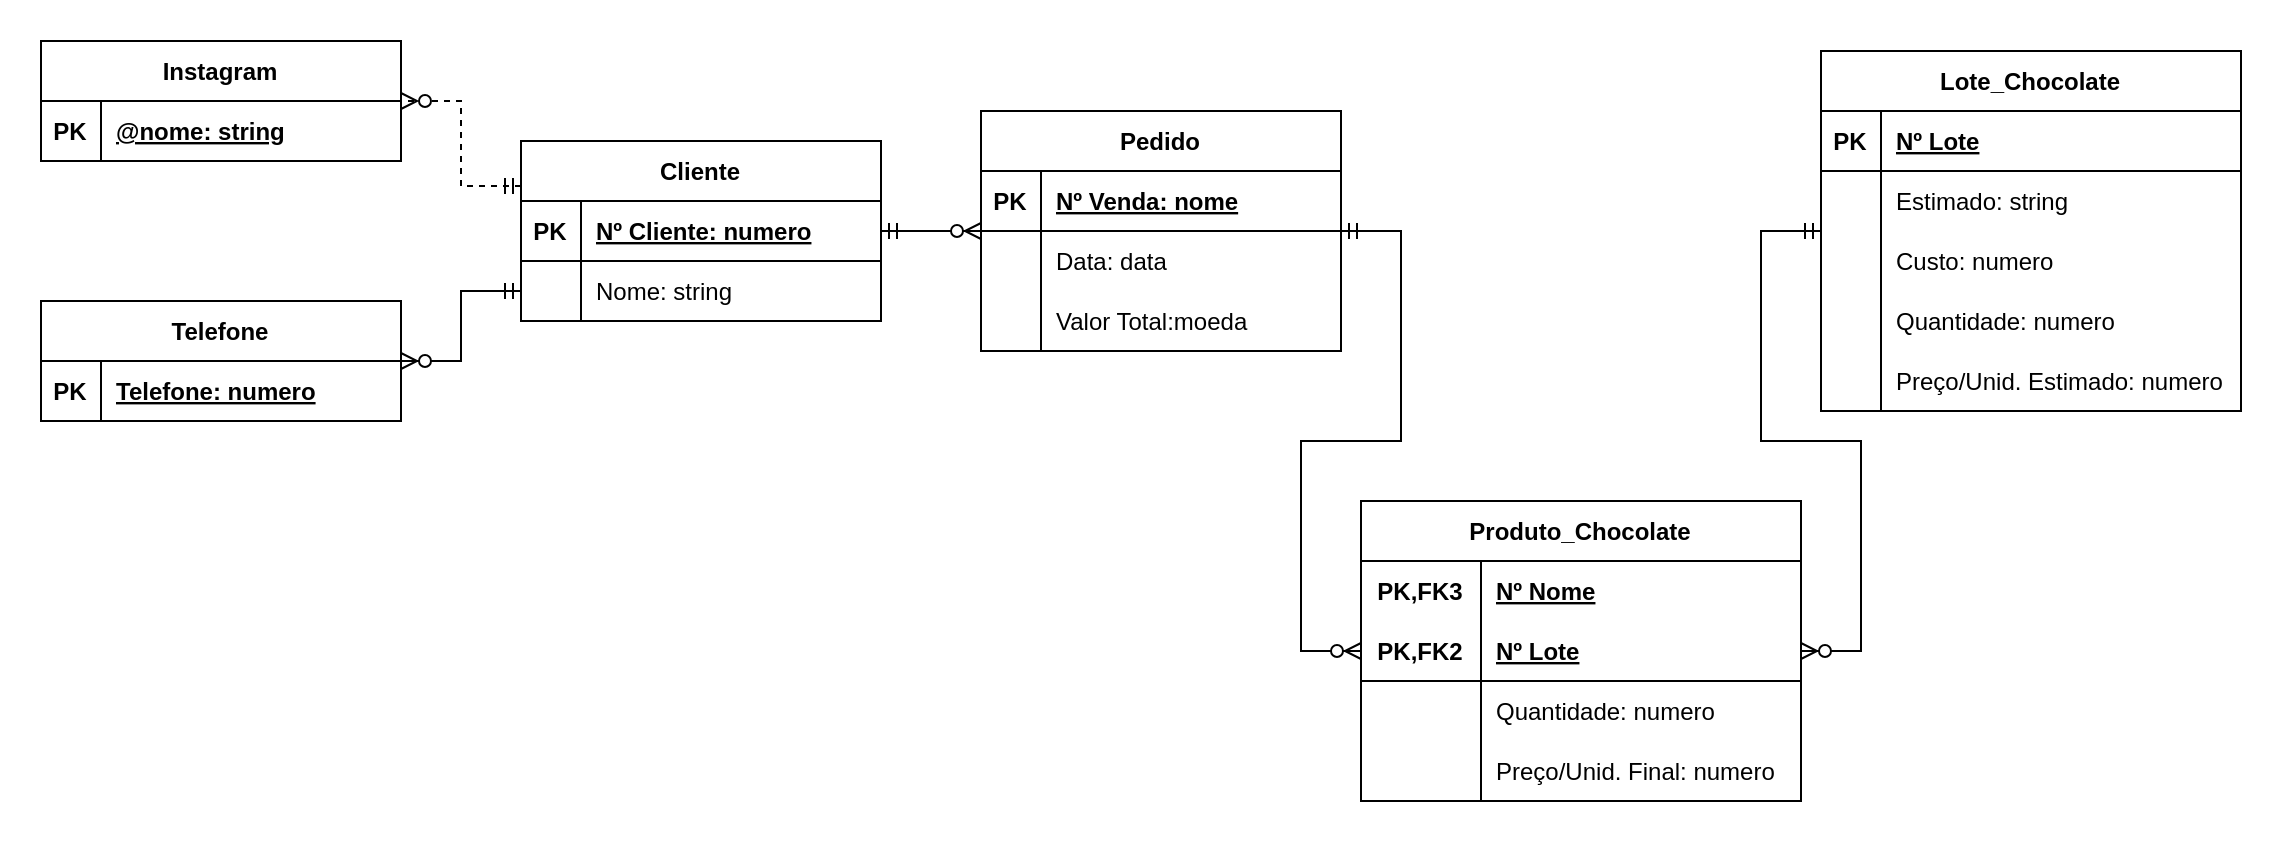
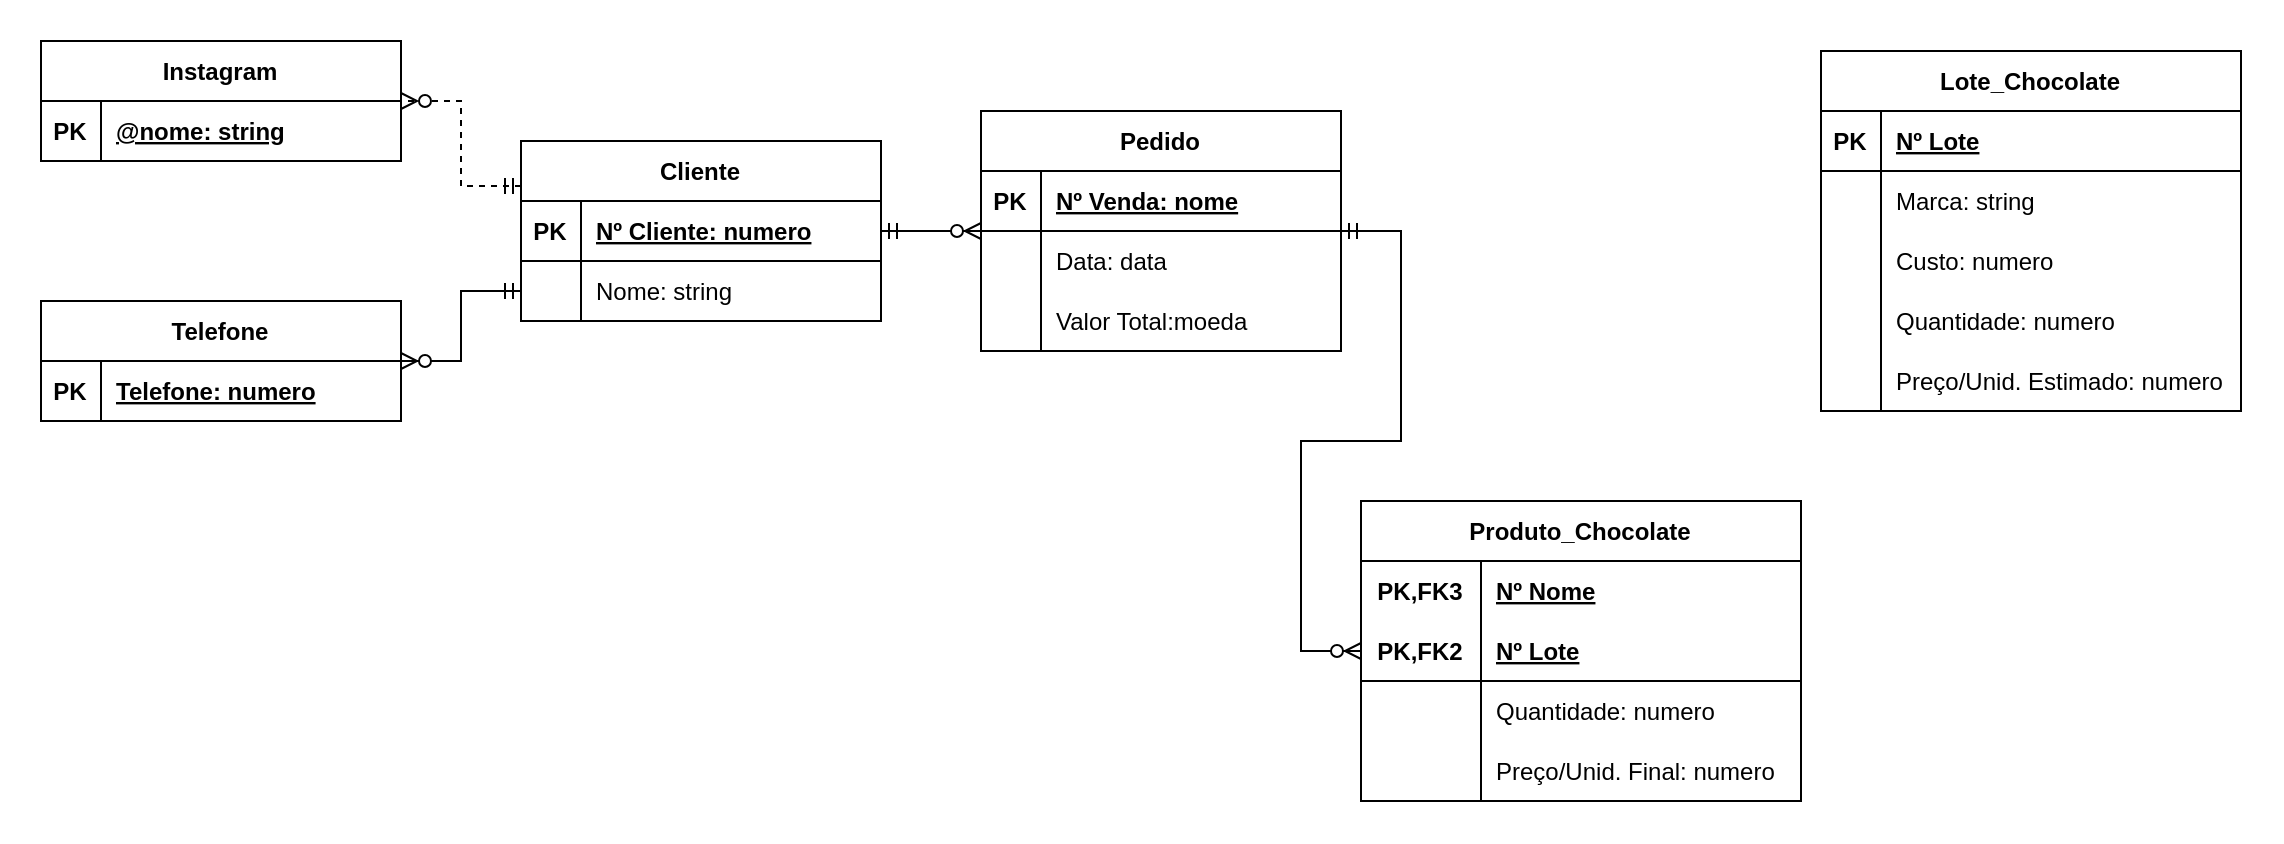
  <mxCell id="0" />
  <mxCell id="1" parent="0" />
  <mxCell id="2" value="Cliente" style="shape=table;startSize=30;container=1;collapsible=1;childLayout=tableLayout;fixedRows=1;rowLines=0;fontStyle=1;align=center;resizeLast=1;" vertex="1" parent="1"><mxGeometry x="260" y="70" width="180" height="90" as="geometry" /></mxCell>
  <mxCell id="3" value="" style="shape=tableRow;horizontal=0;startSize=0;swimlaneHead=0;swimlaneBody=0;fillColor=none;collapsible=0;dropTarget=0;points=[[0,0.5],[1,0.5]];portConstraint=eastwest;top=0;left=0;right=0;bottom=1;" vertex="1" parent="2"><mxGeometry y="30" width="180" height="30" as="geometry" /></mxCell>
  <mxCell id="4" value="PK" style="shape=partialRectangle;connectable=0;fillColor=none;top=0;left=0;bottom=0;right=0;fontStyle=1;overflow=hidden;" vertex="1" parent="3"><mxGeometry width="30" height="30" as="geometry"><mxRectangle width="30" height="30" as="alternateBounds" /></mxGeometry></mxCell>
  <mxCell id="5" value="Nº Cliente: numero" style="shape=partialRectangle;connectable=0;fillColor=none;top=0;left=0;bottom=0;right=0;align=left;spacingLeft=6;fontStyle=5;overflow=hidden;" vertex="1" parent="3"><mxGeometry x="30" width="150" height="30" as="geometry"><mxRectangle width="150" height="30" as="alternateBounds" /></mxGeometry></mxCell>
  <mxCell id="6" value="" style="shape=tableRow;horizontal=0;startSize=0;swimlaneHead=0;swimlaneBody=0;fillColor=none;collapsible=0;dropTarget=0;points=[[0,0.5],[1,0.5]];portConstraint=eastwest;top=0;left=0;right=0;bottom=0;" vertex="1" parent="2"><mxGeometry y="60" width="180" height="30" as="geometry" /></mxCell>
  <mxCell id="7" value="" style="shape=partialRectangle;connectable=0;fillColor=none;top=0;left=0;bottom=0;right=0;editable=1;overflow=hidden;" vertex="1" parent="6"><mxGeometry width="30" height="30" as="geometry"><mxRectangle width="30" height="30" as="alternateBounds" /></mxGeometry></mxCell>
  <mxCell id="8" value="Nome: string" style="shape=partialRectangle;connectable=0;fillColor=none;top=0;left=0;bottom=0;right=0;align=left;spacingLeft=6;overflow=hidden;" vertex="1" parent="6"><mxGeometry x="30" width="150" height="30" as="geometry"><mxRectangle width="150" height="30" as="alternateBounds" /></mxGeometry></mxCell>
  <mxCell id="9" value="Instagram" style="shape=table;startSize=30;container=1;collapsible=1;childLayout=tableLayout;fixedRows=1;rowLines=0;fontStyle=1;align=center;resizeLast=1;" vertex="1" parent="1"><mxGeometry x="20" y="20" width="180" height="60" as="geometry" /></mxCell>
  <mxCell id="10" value="" style="shape=tableRow;horizontal=0;startSize=0;swimlaneHead=0;swimlaneBody=0;fillColor=none;collapsible=0;dropTarget=0;points=[[0,0.5],[1,0.5]];portConstraint=eastwest;top=0;left=0;right=0;bottom=1;" vertex="1" parent="9"><mxGeometry y="30" width="180" height="30" as="geometry" /></mxCell>
  <mxCell id="11" value="PK" style="shape=partialRectangle;connectable=0;fillColor=none;top=0;left=0;bottom=0;right=0;fontStyle=1;overflow=hidden;" vertex="1" parent="10"><mxGeometry width="30" height="30" as="geometry"><mxRectangle width="30" height="30" as="alternateBounds" /></mxGeometry></mxCell>
  <mxCell id="12" value="@nome: string" style="shape=partialRectangle;connectable=0;fillColor=none;top=0;left=0;bottom=0;right=0;align=left;spacingLeft=6;fontStyle=5;overflow=hidden;" vertex="1" parent="10"><mxGeometry x="30" width="150" height="30" as="geometry"><mxRectangle width="150" height="30" as="alternateBounds" /></mxGeometry></mxCell>
  <mxCell id="13" value="Telefone" style="shape=table;startSize=30;container=1;collapsible=1;childLayout=tableLayout;fixedRows=1;rowLines=0;fontStyle=1;align=center;resizeLast=1;" vertex="1" parent="1"><mxGeometry x="20" y="150" width="180" height="60" as="geometry" /></mxCell>
  <mxCell id="14" value="" style="shape=tableRow;horizontal=0;startSize=0;swimlaneHead=0;swimlaneBody=0;fillColor=none;collapsible=0;dropTarget=0;points=[[0,0.5],[1,0.5]];portConstraint=eastwest;top=0;left=0;right=0;bottom=1;" vertex="1" parent="13"><mxGeometry y="30" width="180" height="30" as="geometry" /></mxCell>
  <mxCell id="15" value="PK" style="shape=partialRectangle;connectable=0;fillColor=none;top=0;left=0;bottom=0;right=0;fontStyle=1;overflow=hidden;" vertex="1" parent="14"><mxGeometry width="30" height="30" as="geometry"><mxRectangle width="30" height="30" as="alternateBounds" /></mxGeometry></mxCell>
  <mxCell id="16" value="Telefone: numero" style="shape=partialRectangle;connectable=0;fillColor=none;top=0;left=0;bottom=0;right=0;align=left;spacingLeft=6;fontStyle=5;overflow=hidden;" vertex="1" parent="14"><mxGeometry x="30" width="150" height="30" as="geometry"><mxRectangle width="150" height="30" as="alternateBounds" /></mxGeometry></mxCell>
  <mxCell id="17" value="Pedido" style="shape=table;startSize=30;container=1;collapsible=1;childLayout=tableLayout;fixedRows=1;rowLines=0;fontStyle=1;align=center;resizeLast=1;" vertex="1" parent="1"><mxGeometry x="490" y="55" width="180" height="120" as="geometry" /></mxCell>
  <mxCell id="18" value="" style="shape=tableRow;horizontal=0;startSize=0;swimlaneHead=0;swimlaneBody=0;fillColor=none;collapsible=0;dropTarget=0;points=[[0,0.5],[1,0.5]];portConstraint=eastwest;top=0;left=0;right=0;bottom=1;" vertex="1" parent="17"><mxGeometry y="30" width="180" height="30" as="geometry" /></mxCell>
  <mxCell id="19" value="PK" style="shape=partialRectangle;connectable=0;fillColor=none;top=0;left=0;bottom=0;right=0;fontStyle=1;overflow=hidden;" vertex="1" parent="18"><mxGeometry width="30" height="30" as="geometry"><mxRectangle width="30" height="30" as="alternateBounds" /></mxGeometry></mxCell>
  <mxCell id="20" value="Nº Venda: nome" style="shape=partialRectangle;connectable=0;fillColor=none;top=0;left=0;bottom=0;right=0;align=left;spacingLeft=6;fontStyle=5;overflow=hidden;" vertex="1" parent="18"><mxGeometry x="30" width="150" height="30" as="geometry"><mxRectangle width="150" height="30" as="alternateBounds" /></mxGeometry></mxCell>
  <mxCell id="21" value="" style="shape=tableRow;horizontal=0;startSize=0;swimlaneHead=0;swimlaneBody=0;fillColor=none;collapsible=0;dropTarget=0;points=[[0,0.5],[1,0.5]];portConstraint=eastwest;top=0;left=0;right=0;bottom=0;" vertex="1" parent="17"><mxGeometry y="60" width="180" height="30" as="geometry" /></mxCell>
  <mxCell id="22" value="" style="shape=partialRectangle;connectable=0;fillColor=none;top=0;left=0;bottom=0;right=0;editable=1;overflow=hidden;" vertex="1" parent="21"><mxGeometry width="30" height="30" as="geometry"><mxRectangle width="30" height="30" as="alternateBounds" /></mxGeometry></mxCell>
  <mxCell id="23" value="Data: data" style="shape=partialRectangle;connectable=0;fillColor=none;top=0;left=0;bottom=0;right=0;align=left;spacingLeft=6;overflow=hidden;" vertex="1" parent="21"><mxGeometry x="30" width="150" height="30" as="geometry"><mxRectangle width="150" height="30" as="alternateBounds" /></mxGeometry></mxCell>
  <mxCell id="24" value="" style="shape=tableRow;horizontal=0;startSize=0;swimlaneHead=0;swimlaneBody=0;fillColor=none;collapsible=0;dropTarget=0;points=[[0,0.5],[1,0.5]];portConstraint=eastwest;top=0;left=0;right=0;bottom=0;" vertex="1" parent="17"><mxGeometry y="90" width="180" height="30" as="geometry" /></mxCell>
  <mxCell id="25" value="" style="shape=partialRectangle;connectable=0;fillColor=none;top=0;left=0;bottom=0;right=0;editable=1;overflow=hidden;" vertex="1" parent="24"><mxGeometry width="30" height="30" as="geometry"><mxRectangle width="30" height="30" as="alternateBounds" /></mxGeometry></mxCell>
  <mxCell id="26" value="Valor Total:moeda" style="shape=partialRectangle;connectable=0;fillColor=none;top=0;left=0;bottom=0;right=0;align=left;spacingLeft=6;overflow=hidden;" vertex="1" parent="24"><mxGeometry x="30" width="150" height="30" as="geometry"><mxRectangle width="150" height="30" as="alternateBounds" /></mxGeometry></mxCell>
  <mxCell id="27" value="Produto_Chocolate" style="shape=table;startSize=30;container=1;collapsible=1;childLayout=tableLayout;fixedRows=1;rowLines=0;fontStyle=1;align=center;resizeLast=1;" vertex="1" parent="1"><mxGeometry x="680" y="250" width="220" height="150" as="geometry" /></mxCell>
  <mxCell id="28" value="" style="shape=tableRow;horizontal=0;startSize=0;swimlaneHead=0;swimlaneBody=0;fillColor=none;collapsible=0;dropTarget=0;points=[[0,0.5],[1,0.5]];portConstraint=eastwest;top=0;left=0;right=0;bottom=0;" vertex="1" parent="27"><mxGeometry y="30" width="220" height="30" as="geometry" /></mxCell>
  <mxCell id="29" value="PK,FK3" style="shape=partialRectangle;connectable=0;fillColor=none;top=0;left=0;bottom=0;right=0;fontStyle=1;overflow=hidden;" vertex="1" parent="28"><mxGeometry width="60" height="30" as="geometry"><mxRectangle width="60" height="30" as="alternateBounds" /></mxGeometry></mxCell>
  <mxCell id="30" value="Nº Nome" style="shape=partialRectangle;connectable=0;fillColor=none;top=0;left=0;bottom=0;right=0;align=left;spacingLeft=6;fontStyle=5;overflow=hidden;" vertex="1" parent="28"><mxGeometry x="60" width="160" height="30" as="geometry"><mxRectangle width="160" height="30" as="alternateBounds" /></mxGeometry></mxCell>
  <mxCell id="31" value="" style="shape=tableRow;horizontal=0;startSize=0;swimlaneHead=0;swimlaneBody=0;fillColor=none;collapsible=0;dropTarget=0;points=[[0,0.5],[1,0.5]];portConstraint=eastwest;top=0;left=0;right=0;bottom=1;" vertex="1" parent="27"><mxGeometry y="60" width="220" height="30" as="geometry" /></mxCell>
  <mxCell id="32" value="PK,FK2" style="shape=partialRectangle;connectable=0;fillColor=none;top=0;left=0;bottom=0;right=0;fontStyle=1;overflow=hidden;" vertex="1" parent="31"><mxGeometry width="60" height="30" as="geometry"><mxRectangle width="60" height="30" as="alternateBounds" /></mxGeometry></mxCell>
  <mxCell id="33" value="Nº Lote" style="shape=partialRectangle;connectable=0;fillColor=none;top=0;left=0;bottom=0;right=0;align=left;spacingLeft=6;fontStyle=5;overflow=hidden;" vertex="1" parent="31"><mxGeometry x="60" width="160" height="30" as="geometry"><mxRectangle width="160" height="30" as="alternateBounds" /></mxGeometry></mxCell>
  <mxCell id="34" value="" style="shape=tableRow;horizontal=0;startSize=0;swimlaneHead=0;swimlaneBody=0;fillColor=none;collapsible=0;dropTarget=0;points=[[0,0.5],[1,0.5]];portConstraint=eastwest;top=0;left=0;right=0;bottom=0;" vertex="1" parent="27"><mxGeometry y="90" width="220" height="30" as="geometry" /></mxCell>
  <mxCell id="35" value="" style="shape=partialRectangle;connectable=0;fillColor=none;top=0;left=0;bottom=0;right=0;editable=1;overflow=hidden;" vertex="1" parent="34"><mxGeometry width="60" height="30" as="geometry"><mxRectangle width="60" height="30" as="alternateBounds" /></mxGeometry></mxCell>
  <mxCell id="36" value="Quantidade: numero" style="shape=partialRectangle;connectable=0;fillColor=none;top=0;left=0;bottom=0;right=0;align=left;spacingLeft=6;overflow=hidden;" vertex="1" parent="34"><mxGeometry x="60" width="160" height="30" as="geometry"><mxRectangle width="160" height="30" as="alternateBounds" /></mxGeometry></mxCell>
  <mxCell id="37" value="" style="shape=tableRow;horizontal=0;startSize=0;swimlaneHead=0;swimlaneBody=0;fillColor=none;collapsible=0;dropTarget=0;points=[[0,0.5],[1,0.5]];portConstraint=eastwest;top=0;left=0;right=0;bottom=0;" vertex="1" parent="27"><mxGeometry y="120" width="220" height="30" as="geometry" /></mxCell>
  <mxCell id="38" value="" style="shape=partialRectangle;connectable=0;fillColor=none;top=0;left=0;bottom=0;right=0;editable=1;overflow=hidden;" vertex="1" parent="37"><mxGeometry width="60" height="30" as="geometry"><mxRectangle width="60" height="30" as="alternateBounds" /></mxGeometry></mxCell>
  <mxCell id="39" value="Preço/Unid. Final: numero" style="shape=partialRectangle;connectable=0;fillColor=none;top=0;left=0;bottom=0;right=0;align=left;spacingLeft=6;overflow=hidden;" vertex="1" parent="37"><mxGeometry x="60" width="160" height="30" as="geometry"><mxRectangle width="160" height="30" as="alternateBounds" /></mxGeometry></mxCell>
  <mxCell id="40" value="Lote_Chocolate" style="shape=table;startSize=30;container=1;collapsible=1;childLayout=tableLayout;fixedRows=1;rowLines=0;fontStyle=1;align=center;resizeLast=1;" vertex="1" parent="1"><mxGeometry x="910" y="25" width="210" height="180" as="geometry" /></mxCell>
  <mxCell id="41" value="" style="shape=tableRow;horizontal=0;startSize=0;swimlaneHead=0;swimlaneBody=0;fillColor=none;collapsible=0;dropTarget=0;points=[[0,0.5],[1,0.5]];portConstraint=eastwest;top=0;left=0;right=0;bottom=1;" vertex="1" parent="40"><mxGeometry y="30" width="210" height="30" as="geometry" /></mxCell>
  <mxCell id="42" value="PK" style="shape=partialRectangle;connectable=0;fillColor=none;top=0;left=0;bottom=0;right=0;fontStyle=1;overflow=hidden;" vertex="1" parent="41"><mxGeometry width="30" height="30" as="geometry"><mxRectangle width="30" height="30" as="alternateBounds" /></mxGeometry></mxCell>
  <mxCell id="43" value="Nº Lote" style="shape=partialRectangle;connectable=0;fillColor=none;top=0;left=0;bottom=0;right=0;align=left;spacingLeft=6;fontStyle=5;overflow=hidden;" vertex="1" parent="41"><mxGeometry x="30" width="180" height="30" as="geometry"><mxRectangle width="180" height="30" as="alternateBounds" /></mxGeometry></mxCell>
  <mxCell id="44" value="" style="shape=tableRow;horizontal=0;startSize=0;swimlaneHead=0;swimlaneBody=0;fillColor=none;collapsible=0;dropTarget=0;points=[[0,0.5],[1,0.5]];portConstraint=eastwest;top=0;left=0;right=0;bottom=0;" vertex="1" parent="40"><mxGeometry y="60" width="210" height="30" as="geometry" /></mxCell>
  <mxCell id="45" value="" style="shape=partialRectangle;connectable=0;fillColor=none;top=0;left=0;bottom=0;right=0;editable=1;overflow=hidden;" vertex="1" parent="44"><mxGeometry width="30" height="30" as="geometry"><mxRectangle width="30" height="30" as="alternateBounds" /></mxGeometry></mxCell>
- <mxCell id="46" value="Estimado: string" style="shape=partialRectangle;connectable=0;fillColor=none;top=0;left=0;bottom=0;right=0;align=left;spacingLeft=6;overflow=hidden;" vertex="1" parent="44"><mxGeometry x="30" width="180" height="30" as="geometry"><mxRectangle width="180" height="30" as="alternateBounds" /></mxGeometry></mxCell>
+ <mxCell id="46" value="Marca: string" style="shape=partialRectangle;connectable=0;fillColor=none;top=0;left=0;bottom=0;right=0;align=left;spacingLeft=6;overflow=hidden;" vertex="1" parent="44"><mxGeometry x="30" width="180" height="30" as="geometry"><mxRectangle width="180" height="30" as="alternateBounds" /></mxGeometry></mxCell>
  <mxCell id="47" value="" style="shape=tableRow;horizontal=0;startSize=0;swimlaneHead=0;swimlaneBody=0;fillColor=none;collapsible=0;dropTarget=0;points=[[0,0.5],[1,0.5]];portConstraint=eastwest;top=0;left=0;right=0;bottom=0;" vertex="1" parent="40"><mxGeometry y="90" width="210" height="30" as="geometry" /></mxCell>
  <mxCell id="48" value="" style="shape=partialRectangle;connectable=0;fillColor=none;top=0;left=0;bottom=0;right=0;editable=1;overflow=hidden;" vertex="1" parent="47"><mxGeometry width="30" height="30" as="geometry"><mxRectangle width="30" height="30" as="alternateBounds" /></mxGeometry></mxCell>
  <mxCell id="49" value="Custo: numero" style="shape=partialRectangle;connectable=0;fillColor=none;top=0;left=0;bottom=0;right=0;align=left;spacingLeft=6;overflow=hidden;" vertex="1" parent="47"><mxGeometry x="30" width="180" height="30" as="geometry"><mxRectangle width="180" height="30" as="alternateBounds" /></mxGeometry></mxCell>
  <mxCell id="50" value="" style="shape=tableRow;horizontal=0;startSize=0;swimlaneHead=0;swimlaneBody=0;fillColor=none;collapsible=0;dropTarget=0;points=[[0,0.5],[1,0.5]];portConstraint=eastwest;top=0;left=0;right=0;bottom=0;" vertex="1" parent="40"><mxGeometry y="120" width="210" height="30" as="geometry" /></mxCell>
  <mxCell id="51" value="" style="shape=partialRectangle;connectable=0;fillColor=none;top=0;left=0;bottom=0;right=0;editable=1;overflow=hidden;" vertex="1" parent="50"><mxGeometry width="30" height="30" as="geometry"><mxRectangle width="30" height="30" as="alternateBounds" /></mxGeometry></mxCell>
  <mxCell id="52" value="Quantidade: numero" style="shape=partialRectangle;connectable=0;fillColor=none;top=0;left=0;bottom=0;right=0;align=left;spacingLeft=6;overflow=hidden;" vertex="1" parent="50"><mxGeometry x="30" width="180" height="30" as="geometry"><mxRectangle width="180" height="30" as="alternateBounds" /></mxGeometry></mxCell>
  <mxCell id="53" value="" style="shape=tableRow;horizontal=0;startSize=0;swimlaneHead=0;swimlaneBody=0;fillColor=none;collapsible=0;dropTarget=0;points=[[0,0.5],[1,0.5]];portConstraint=eastwest;top=0;left=0;right=0;bottom=0;" vertex="1" parent="40"><mxGeometry y="150" width="210" height="30" as="geometry" /></mxCell>
  <mxCell id="54" value="" style="shape=partialRectangle;connectable=0;fillColor=none;top=0;left=0;bottom=0;right=0;editable=1;overflow=hidden;" vertex="1" parent="53"><mxGeometry width="30" height="30" as="geometry"><mxRectangle width="30" height="30" as="alternateBounds" /></mxGeometry></mxCell>
  <mxCell id="55" value="Preço/Unid. Estimado: numero" style="shape=partialRectangle;connectable=0;fillColor=none;top=0;left=0;bottom=0;right=0;align=left;spacingLeft=6;overflow=hidden;" vertex="1" parent="53"><mxGeometry x="30" width="180" height="30" as="geometry"><mxRectangle width="180" height="30" as="alternateBounds" /></mxGeometry></mxCell>
- <mxCell id="56" value="" style="edgeStyle=entityRelationEdgeStyle;fontSize=12;html=1;endArrow=ERzeroToMany;startArrow=ERmandOne;rounded=0;" edge="1" parent="1" source="40" target="27"><mxGeometry width="100" height="100" relative="1" as="geometry"><mxPoint x="60" y="410" as="sourcePoint" /><mxPoint x="160" y="310" as="targetPoint" /></mxGeometry></mxCell>
  <mxCell id="57" value="" style="edgeStyle=entityRelationEdgeStyle;fontSize=12;html=1;endArrow=ERzeroToMany;startArrow=ERmandOne;rounded=0;exitX=0;exitY=0.25;exitDx=0;exitDy=0;dashed=1;" edge="1" parent="1" source="2" target="9"><mxGeometry width="100" height="100" relative="1" as="geometry"><mxPoint x="230" y="110" as="sourcePoint" /><mxPoint x="240" y="320" as="targetPoint" /></mxGeometry></mxCell>
  <mxCell id="58" value="" style="edgeStyle=entityRelationEdgeStyle;fontSize=12;html=1;endArrow=ERzeroToMany;startArrow=ERmandOne;rounded=0;exitX=0;exitY=0.5;exitDx=0;exitDy=0;" edge="1" parent="1" source="6" target="13"><mxGeometry width="100" height="100" relative="1" as="geometry"><mxPoint x="80" y="430" as="sourcePoint" /><mxPoint x="180" y="330" as="targetPoint" /></mxGeometry></mxCell>
  <mxCell id="59" value="" style="edgeStyle=entityRelationEdgeStyle;fontSize=12;html=1;endArrow=ERzeroToMany;startArrow=ERmandOne;rounded=0;" edge="1" parent="1" source="2" target="17"><mxGeometry width="100" height="100" relative="1" as="geometry"><mxPoint x="90" y="440" as="sourcePoint" /><mxPoint x="190" y="340" as="targetPoint" /></mxGeometry></mxCell>
  <mxCell id="60" value="" style="edgeStyle=entityRelationEdgeStyle;fontSize=12;html=1;endArrow=ERzeroToMany;startArrow=ERmandOne;rounded=0;" edge="1" parent="1" source="17" target="27"><mxGeometry width="100" height="100" relative="1" as="geometry"><mxPoint x="100" y="450" as="sourcePoint" /><mxPoint x="200" y="350" as="targetPoint" /></mxGeometry></mxCell>
